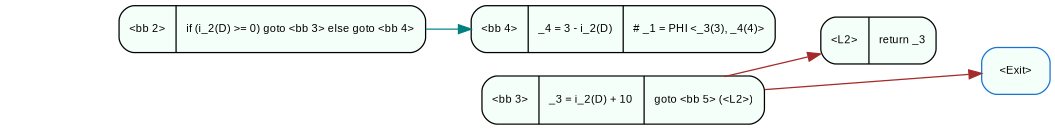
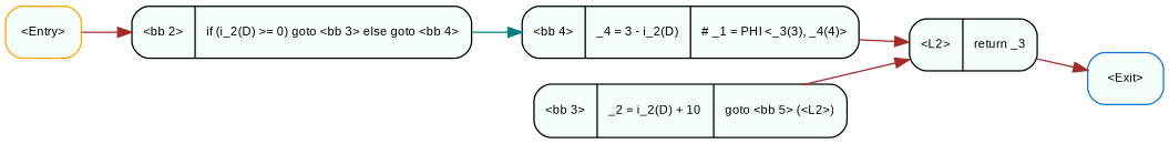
  digraph {
    fontname=Arial
    fontsize=12
    labelloc=top
    rankdir=LR
    node [color=black fillcolor=mintcream fontname=Arial fontsize=9 shape=Mrecord style=filled]
    edge [color=brown fontname=Arial fontsize=10]
+   n1 [color=orange label="{ \<Entry\> }"]
    n2 [label="{ \<bb 2\>|if (i_2(D) \>= 0) goto \<bb 3\> else goto \<bb 4\> }"]
    n3 [label="{ \<bb 4\>|_4 = 3 - i_2(D)|# _1 = PHI \<_3(3), _4(4)\> }"]
-   n4 [label="{ \<bb 3\>|_3 = i_2(D) + 10|goto \<bb 5\> (\<L2\>) }"]
+   n4 [label="{ \<bb 3\>|_2 = i_2(D) + 10|goto \<bb 5\> (\<L2\>) }"]
    n5 [label="{ \<L2\>|return _3 }"]
    n6 [color=dodgerblue3 label="{ \<Exit\> }"]
+   n1 -> n2
    n2 -> n3 [color=teal]
+   n3 -> n5
    n4 -> n5
-   n4 -> n6
+   n5 -> n6
  }
